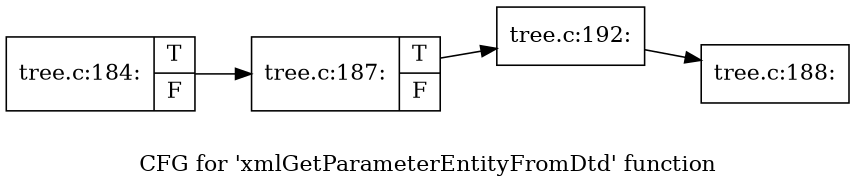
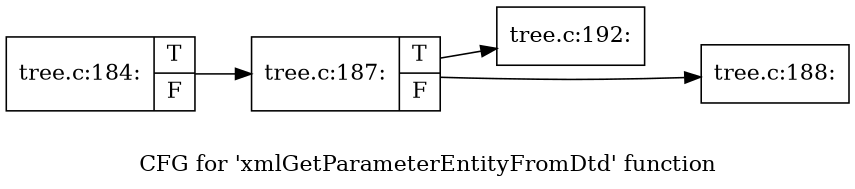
  digraph {
    label="CFG for 'xmlGetParameterEntityFromDtd' function"
    rankdir=LR
    node [shape=record]
    n1 [label="{tree.c:184:|{<s0>T|<s1>F}}"]
    n2 [label="{tree.c:187:|{<s0>T|<s1>F}}"]
    n3 [label="{tree.c:192:}"]
    n4 [label="{tree.c:188:}"]
    n1 -> n2
    n2 -> n3
-   n3 -> n4
+   n2 -> n4
  }
